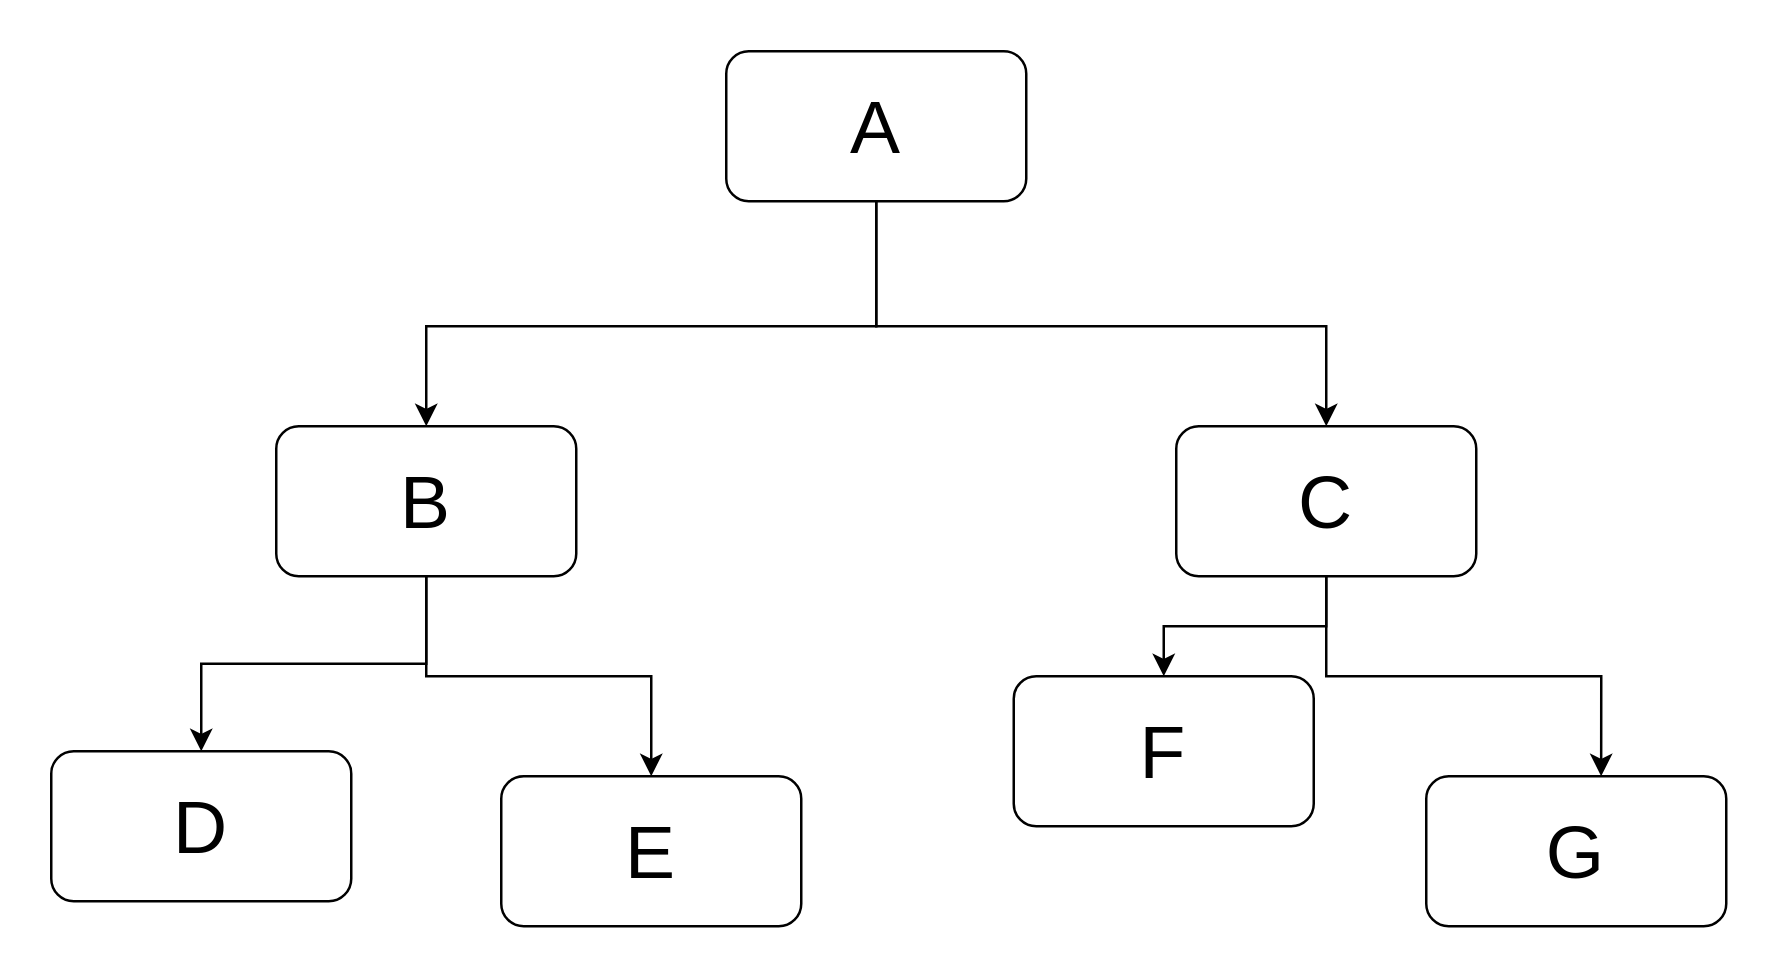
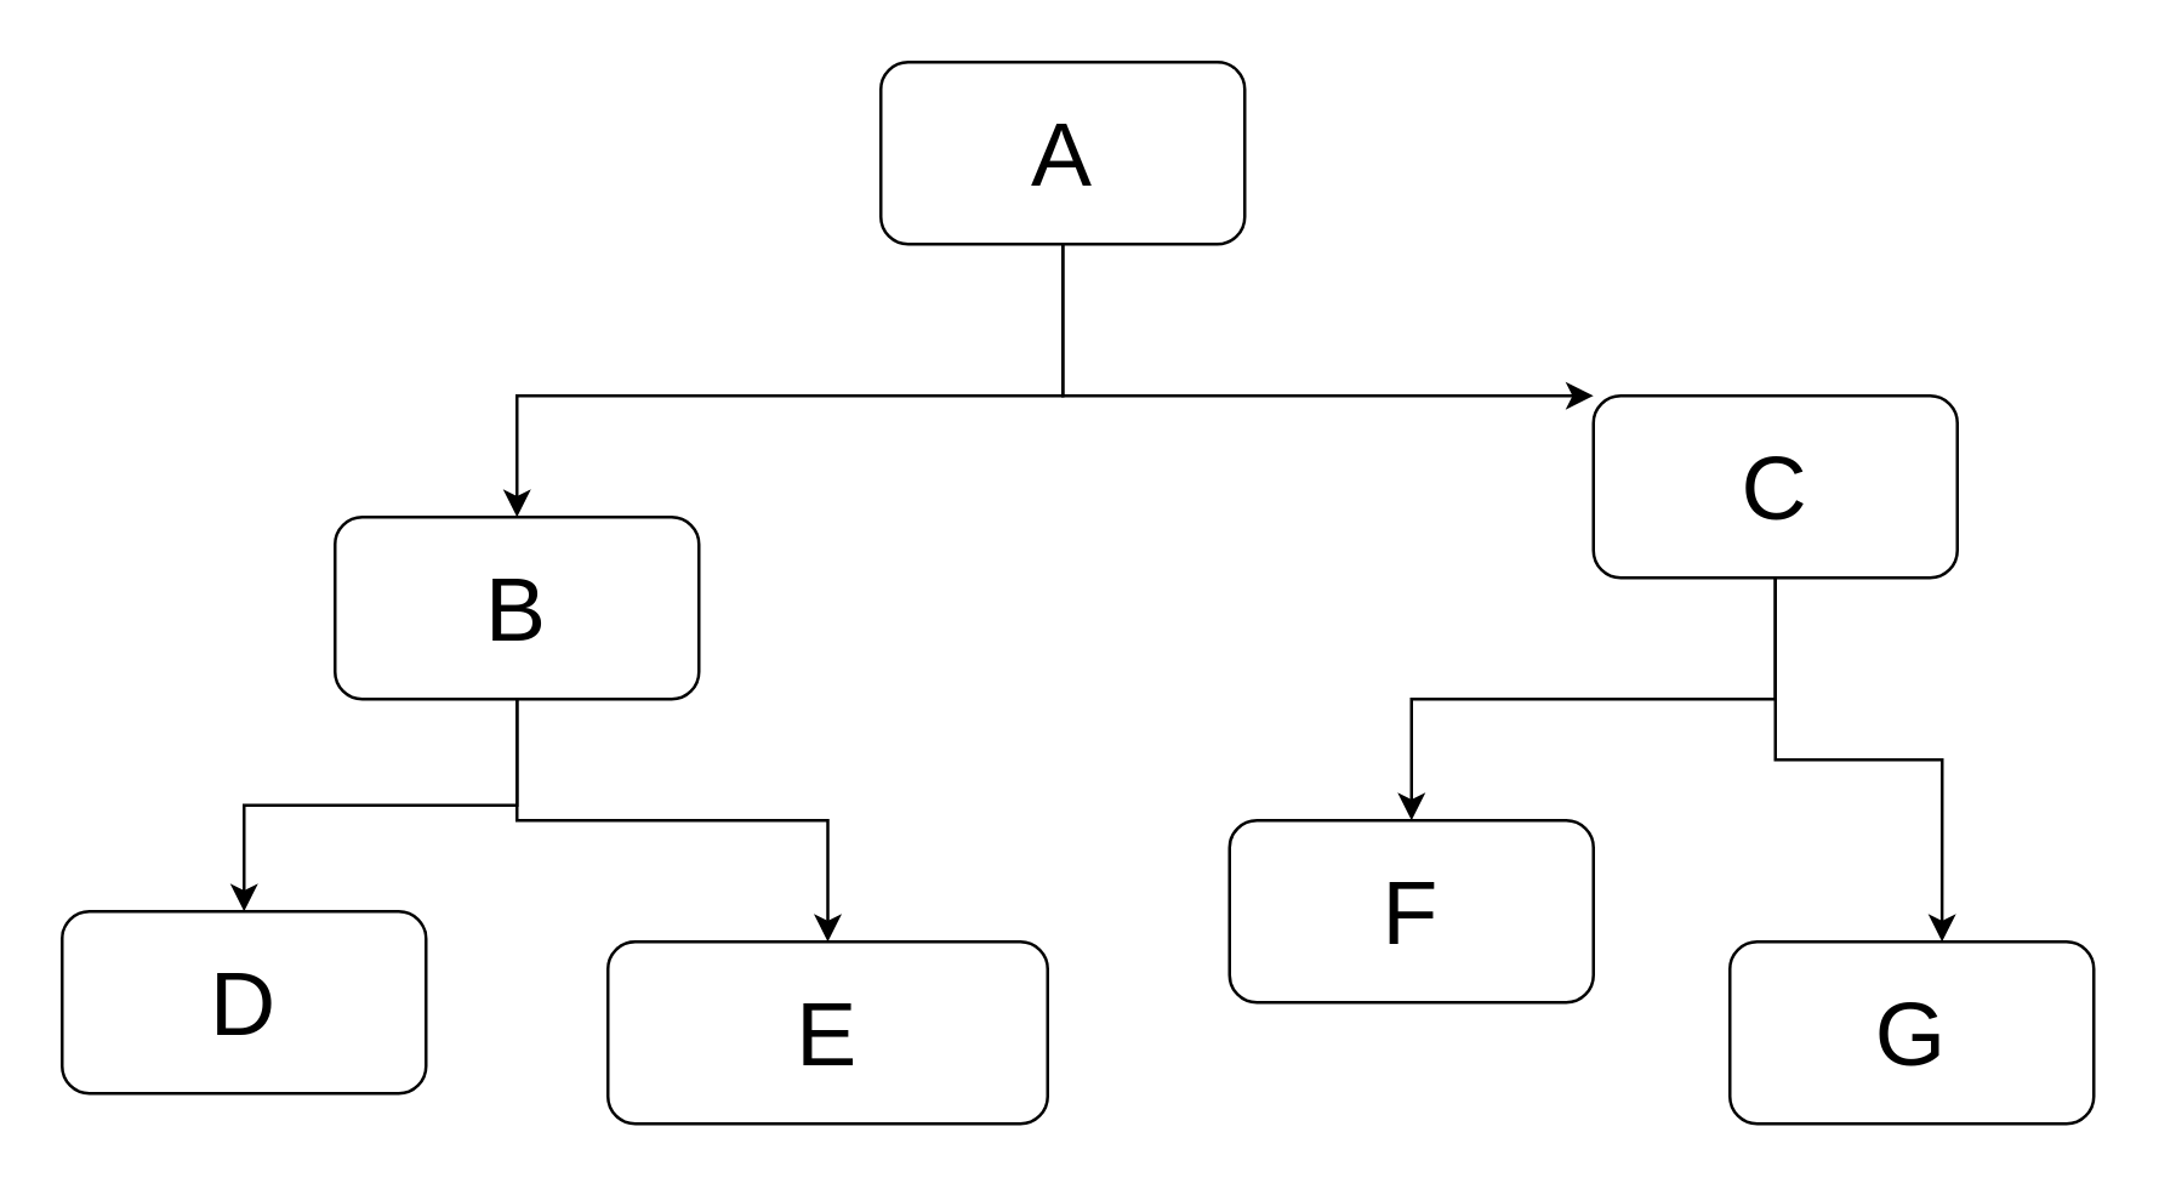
  <mxCell id="0" />
  <mxCell id="1" parent="0" />
  <mxCell id="2" value="" style="edgeStyle=orthogonalEdgeStyle;rounded=0;orthogonalLoop=1;jettySize=auto;html=1;fontSize=30;" edge="1" parent="1" source="4" target="7"><mxGeometry relative="1" as="geometry"><Array as="points"><mxPoint x="350" y="130" /><mxPoint x="170" y="130" /></Array></mxGeometry></mxCell>
  <mxCell id="3" value="" style="edgeStyle=orthogonalEdgeStyle;rounded=0;orthogonalLoop=1;jettySize=auto;html=1;fontSize=30;" edge="1" parent="1" source="4" target="10"><mxGeometry relative="1" as="geometry"><Array as="points"><mxPoint x="350" y="130" /><mxPoint x="530" y="130" /></Array></mxGeometry></mxCell>
  <mxCell id="4" value="&lt;font style=&quot;font-size: 30px;&quot;&gt;A&lt;/font&gt;" style="rounded=1;whiteSpace=wrap;html=1;" vertex="1" parent="1"><mxGeometry x="290" y="20" width="120" height="60" as="geometry" /></mxCell>
  <mxCell id="5" value="" style="edgeStyle=orthogonalEdgeStyle;rounded=0;orthogonalLoop=1;jettySize=auto;html=1;fontSize=30;" edge="1" parent="1" source="7" target="11"><mxGeometry relative="1" as="geometry" /></mxCell>
  <mxCell id="6" value="" style="edgeStyle=orthogonalEdgeStyle;rounded=0;orthogonalLoop=1;jettySize=auto;html=1;fontSize=30;" edge="1" parent="1" source="7" target="12"><mxGeometry relative="1" as="geometry" /></mxCell>
  <mxCell id="7" value="&lt;span style=&quot;font-size: 30px;&quot;&gt;B&lt;/span&gt;" style="rounded=1;whiteSpace=wrap;html=1;" vertex="1" parent="1"><mxGeometry x="110" y="170" width="120" height="60" as="geometry" /></mxCell>
  <mxCell id="8" value="" style="edgeStyle=orthogonalEdgeStyle;rounded=0;orthogonalLoop=1;jettySize=auto;html=1;fontSize=30;" edge="1" parent="1" source="10" target="13"><mxGeometry relative="1" as="geometry" /></mxCell>
  <mxCell id="9" style="edgeStyle=orthogonalEdgeStyle;rounded=0;orthogonalLoop=1;jettySize=auto;html=1;exitX=0.5;exitY=1;exitDx=0;exitDy=0;entryX=0.583;entryY=0;entryDx=0;entryDy=0;entryPerimeter=0;fontSize=30;" edge="1" parent="1" source="10" target="14"><mxGeometry relative="1" as="geometry" /></mxCell>
- <mxCell id="10" value="&lt;font style=&quot;font-size: 30px;&quot;&gt;C&lt;/font&gt;" style="rounded=1;whiteSpace=wrap;html=1;" vertex="1" parent="1"><mxGeometry x="470" y="170" width="120" height="60" as="geometry" /></mxCell>
+ <mxCell id="10" value="&lt;font style=&quot;font-size: 30px;&quot;&gt;C&lt;/font&gt;" style="rounded=1;whiteSpace=wrap;html=1;" vertex="1" parent="1"><mxGeometry x="525" y="130" width="120" height="60" as="geometry" /></mxCell>
  <mxCell id="11" value="&lt;span style=&quot;font-size: 30px;&quot;&gt;D&lt;/span&gt;" style="rounded=1;whiteSpace=wrap;html=1;" vertex="1" parent="1"><mxGeometry x="20" y="300" width="120" height="60" as="geometry" /></mxCell>
- <mxCell id="12" value="&lt;span style=&quot;font-size: 30px;&quot;&gt;E&lt;/span&gt;" style="rounded=1;whiteSpace=wrap;html=1;" vertex="1" parent="1"><mxGeometry x="200" y="310" width="120" height="60" as="geometry" /></mxCell>
+ <mxCell id="12" value="&lt;span style=&quot;font-size: 30px;&quot;&gt;E&lt;/span&gt;" style="rounded=1;whiteSpace=wrap;html=1;" vertex="1" parent="1"><mxGeometry x="200" y="310" width="145" height="60" as="geometry" /></mxCell>
  <mxCell id="13" value="&lt;font style=&quot;font-size: 30px;&quot;&gt;F&lt;/font&gt;" style="rounded=1;whiteSpace=wrap;html=1;" vertex="1" parent="1"><mxGeometry x="405" y="270" width="120" height="60" as="geometry" /></mxCell>
  <mxCell id="14" value="G" style="rounded=1;whiteSpace=wrap;html=1;fontSize=30;" vertex="1" parent="1"><mxGeometry x="570" y="310" width="120" height="60" as="geometry" /></mxCell>
